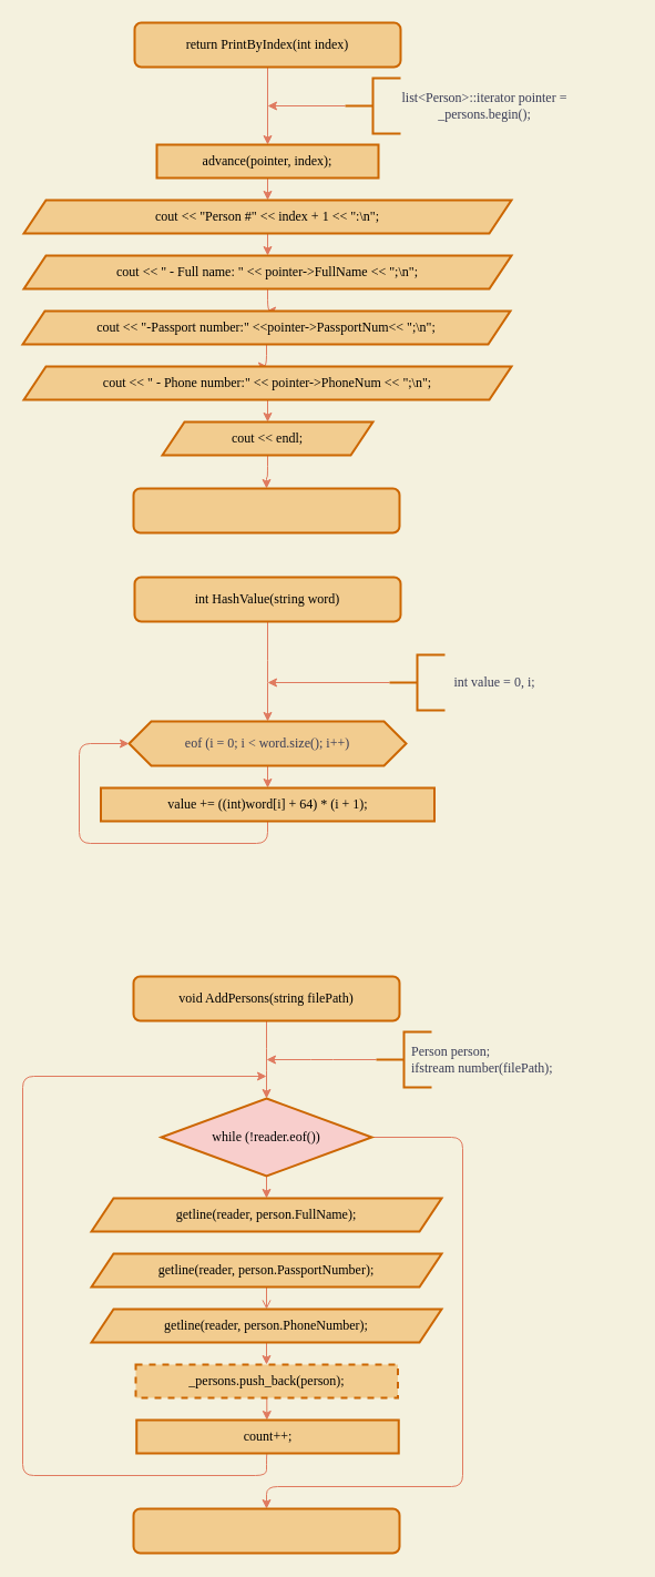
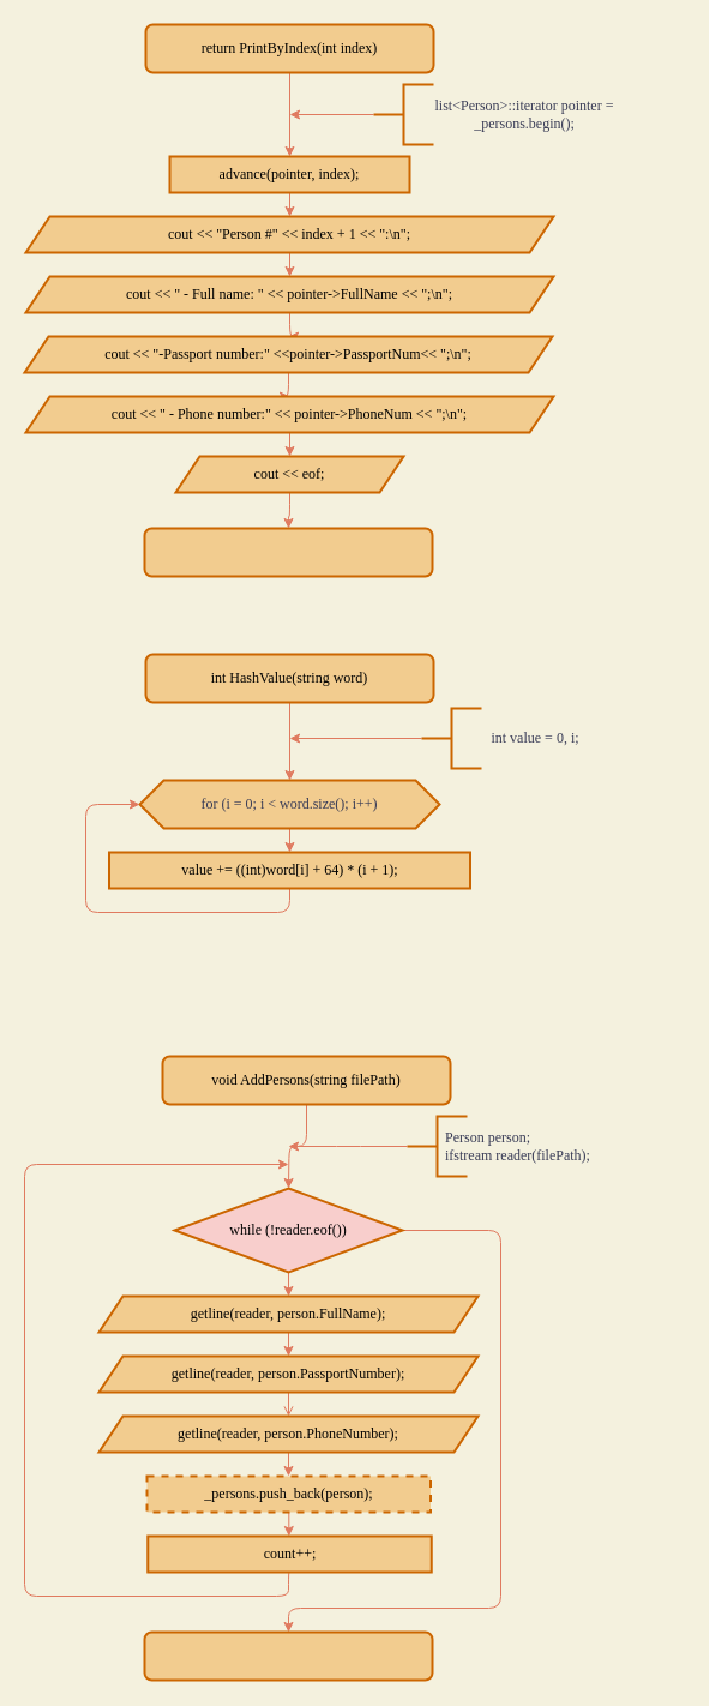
  <mxCell id="0" />
  <mxCell id="1" parent="0" />
  <mxCell id="2" style="edgeStyle=orthogonalEdgeStyle;curved=0;rounded=1;sketch=0;orthogonalLoop=1;jettySize=auto;html=1;strokeColor=#E07A5F;fillColor=#F2CC8F;fontFamily=Cascadia mono;fontColor=#393C56;entryX=0.5;entryY=0;entryDx=0;entryDy=0;" edge="1" parent="1" source="3" target="8"><mxGeometry relative="1" as="geometry"><mxPoint x="241" y="120" as="targetPoint" /></mxGeometry></mxCell>
  <mxCell id="3" value="return PrintByIndex(int index)" style="rounded=1;whiteSpace=wrap;html=1;labelBackgroundColor=none;sketch=0;strokeColor=#CC6600;strokeWidth=2;fillColor=#F2CC8F;fontFamily=Cascadia mono;fontColor=none;align=center;" vertex="1" parent="1"><mxGeometry x="121" y="20" width="240" height="40" as="geometry" /></mxCell>
  <mxCell id="4" style="edgeStyle=orthogonalEdgeStyle;curved=0;rounded=1;sketch=0;orthogonalLoop=1;jettySize=auto;html=1;strokeColor=#E07A5F;fillColor=#F2CC8F;fontFamily=Cascadia mono;fontColor=#393C56;" edge="1" parent="1" source="5"><mxGeometry relative="1" as="geometry"><mxPoint x="241" y="95" as="targetPoint" /></mxGeometry></mxCell>
  <mxCell id="5" value="" style="strokeWidth=2;html=1;shape=mxgraph.flowchart.annotation_2;align=left;labelPosition=right;pointerEvents=1;strokeColor=#CC6600;" vertex="1" parent="1"><mxGeometry x="311" y="70" width="50" height="50" as="geometry" /></mxCell>
  <mxCell id="6" value="list&amp;lt;Person&amp;gt;::iterator pointer = _persons.begin();" style="text;html=1;strokeColor=none;fillColor=none;align=center;verticalAlign=middle;whiteSpace=wrap;rounded=0;sketch=0;fontColor=#393C56;fontFamily=Cascadia mono;" vertex="1" parent="1"><mxGeometry x="337" y="70" width="200" height="50" as="geometry" /></mxCell>
  <mxCell id="7" style="edgeStyle=orthogonalEdgeStyle;curved=0;rounded=1;sketch=0;orthogonalLoop=1;jettySize=auto;html=1;strokeColor=#E07A5F;fillColor=#F2CC8F;fontFamily=Cascadia mono;fontColor=#393C56;" edge="1" parent="1" source="8"><mxGeometry relative="1" as="geometry"><mxPoint x="241" y="180" as="targetPoint" /></mxGeometry></mxCell>
  <mxCell id="8" value="advance(pointer, index);" style="rounded=0;whiteSpace=wrap;html=1;labelBackgroundColor=none;sketch=0;strokeColor=#CC6600;strokeWidth=2;fillColor=#F2CC8F;fontFamily=Cascadia mono;fontColor=none;align=center;" vertex="1" parent="1"><mxGeometry x="141" y="130" width="200" height="30" as="geometry" /></mxCell>
  <mxCell id="9" style="edgeStyle=orthogonalEdgeStyle;curved=0;rounded=1;sketch=0;orthogonalLoop=1;jettySize=auto;html=1;entryX=0.5;entryY=0;entryDx=0;entryDy=0;strokeColor=#E07A5F;fillColor=#F2CC8F;fontFamily=Cascadia mono;fontColor=#393C56;" edge="1" parent="1" source="10" target="12"><mxGeometry relative="1" as="geometry" /></mxCell>
  <mxCell id="10" value="cout &amp;lt;&amp;lt; &quot;Person #&quot; &amp;lt;&amp;lt; index + 1 &amp;lt;&amp;lt; &quot;:\n&quot;;" style="shape=parallelogram;perimeter=parallelogramPerimeter;whiteSpace=wrap;html=1;fixedSize=1;rounded=0;labelBackgroundColor=none;sketch=0;strokeColor=#CC6600;strokeWidth=2;fillColor=#F2CC8F;fontFamily=Cascadia mono;fontColor=none;align=center;" vertex="1" parent="1"><mxGeometry x="21" y="180" width="440" height="30" as="geometry" /></mxCell>
  <mxCell id="11" style="edgeStyle=orthogonalEdgeStyle;curved=0;rounded=1;sketch=0;orthogonalLoop=1;jettySize=auto;html=1;entryX=0.5;entryY=0;entryDx=0;entryDy=0;strokeColor=#E07A5F;fillColor=#F2CC8F;fontFamily=Cascadia mono;fontColor=#393C56;" edge="1" parent="1" source="12" target="14"><mxGeometry relative="1" as="geometry" /></mxCell>
  <mxCell id="12" value="cout &amp;lt;&amp;lt; &quot; - Full name: &quot; &amp;lt;&amp;lt; pointer-&amp;gt;FullName &amp;lt;&amp;lt; &quot;;\n&quot;;" style="shape=parallelogram;perimeter=parallelogramPerimeter;whiteSpace=wrap;html=1;fixedSize=1;rounded=0;labelBackgroundColor=none;sketch=0;strokeColor=#CC6600;strokeWidth=2;fillColor=#F2CC8F;fontFamily=Cascadia mono;fontColor=none;align=center;" vertex="1" parent="1"><mxGeometry x="21" y="230" width="440" height="30" as="geometry" /></mxCell>
  <mxCell id="13" style="edgeStyle=orthogonalEdgeStyle;curved=0;rounded=1;sketch=0;orthogonalLoop=1;jettySize=auto;html=1;entryX=0.5;entryY=0;entryDx=0;entryDy=0;strokeColor=#E07A5F;fillColor=#F2CC8F;fontFamily=Cascadia mono;fontColor=#393C56;" edge="1" parent="1" source="14" target="16"><mxGeometry relative="1" as="geometry" /></mxCell>
  <mxCell id="14" value="cout &amp;lt;&amp;lt; &quot;-Passport number:&quot; &amp;lt;&amp;lt;pointer-&amp;gt;PassportNum&amp;lt;&amp;lt; &quot;;\n&quot;;" style="shape=parallelogram;perimeter=parallelogramPerimeter;whiteSpace=wrap;html=1;fixedSize=1;rounded=0;labelBackgroundColor=none;sketch=0;strokeColor=#CC6600;strokeWidth=2;fillColor=#F2CC8F;fontFamily=Cascadia mono;fontColor=none;align=center;" vertex="1" parent="1"><mxGeometry x="20" y="280" width="440" height="30" as="geometry" /></mxCell>
  <mxCell id="15" style="edgeStyle=orthogonalEdgeStyle;curved=0;rounded=1;sketch=0;orthogonalLoop=1;jettySize=auto;html=1;entryX=0.5;entryY=0;entryDx=0;entryDy=0;strokeColor=#E07A5F;fillColor=#F2CC8F;fontFamily=Cascadia mono;fontColor=#393C56;" edge="1" parent="1" source="16" target="18"><mxGeometry relative="1" as="geometry" /></mxCell>
  <mxCell id="16" value="cout &amp;lt;&amp;lt; &quot; - Phone number:&quot; &amp;lt;&amp;lt; pointer-&amp;gt;PhoneNum &amp;lt;&amp;lt; &quot;;\n&quot;;" style="shape=parallelogram;perimeter=parallelogramPerimeter;whiteSpace=wrap;html=1;fixedSize=1;rounded=0;labelBackgroundColor=none;sketch=0;strokeColor=#CC6600;strokeWidth=2;fillColor=#F2CC8F;fontFamily=Cascadia mono;fontColor=none;align=center;" vertex="1" parent="1"><mxGeometry x="21" y="330" width="440" height="30" as="geometry" /></mxCell>
  <mxCell id="17" style="edgeStyle=orthogonalEdgeStyle;curved=0;rounded=1;sketch=0;orthogonalLoop=1;jettySize=auto;html=1;entryX=0.5;entryY=0;entryDx=0;entryDy=0;strokeColor=#E07A5F;fillColor=#F2CC8F;fontFamily=Cascadia mono;fontColor=#393C56;" edge="1" parent="1" source="18" target="19"><mxGeometry relative="1" as="geometry" /></mxCell>
- <mxCell id="18" value="cout &amp;lt;&amp;lt; endl;" style="shape=parallelogram;perimeter=parallelogramPerimeter;whiteSpace=wrap;html=1;fixedSize=1;rounded=0;labelBackgroundColor=none;sketch=0;strokeColor=#CC6600;strokeWidth=2;fillColor=#F2CC8F;fontFamily=Cascadia mono;fontColor=none;align=center;" vertex="1" parent="1"><mxGeometry x="146" y="380" width="190" height="30" as="geometry" /></mxCell>
+ <mxCell id="18" value="cout &amp;lt;&amp;lt; eof;" style="shape=parallelogram;perimeter=parallelogramPerimeter;whiteSpace=wrap;html=1;fixedSize=1;rounded=0;labelBackgroundColor=none;sketch=0;strokeColor=#CC6600;strokeWidth=2;fillColor=#F2CC8F;fontFamily=Cascadia mono;fontColor=none;align=center;" vertex="1" parent="1"><mxGeometry x="146" y="380" width="190" height="30" as="geometry" /></mxCell>
  <mxCell id="19" value="" style="rounded=1;whiteSpace=wrap;html=1;labelBackgroundColor=none;sketch=0;strokeColor=#CC6600;strokeWidth=2;fillColor=#F2CC8F;fontFamily=Cascadia mono;fontColor=none;align=center;" vertex="1" parent="1"><mxGeometry x="120" y="440" width="240" height="40" as="geometry" /></mxCell>
  <mxCell id="20" style="edgeStyle=orthogonalEdgeStyle;curved=0;rounded=1;sketch=0;orthogonalLoop=1;jettySize=auto;html=1;strokeColor=#E07A5F;fillColor=#F2CC8F;fontFamily=Cascadia mono;fontColor=#393C56;" edge="1" parent="1" source="21"><mxGeometry relative="1" as="geometry"><mxPoint x="241" y="650" as="targetPoint" /></mxGeometry></mxCell>
- <mxCell id="21" value="int HashValue(string word)" style="rounded=1;whiteSpace=wrap;html=1;labelBackgroundColor=none;sketch=0;strokeColor=#CC6600;strokeWidth=2;fillColor=#F2CC8F;fontFamily=Cascadia mono;fontColor=none;align=center;" vertex="1" parent="1"><mxGeometry x="121" y="520" width="240" height="40" as="geometry" /></mxCell>
+ <mxCell id="21" value="int HashValue(string word)" style="rounded=1;whiteSpace=wrap;html=1;labelBackgroundColor=none;sketch=0;strokeColor=#CC6600;strokeWidth=2;fillColor=#F2CC8F;fontFamily=Cascadia mono;fontColor=none;align=center;" vertex="1" parent="1"><mxGeometry x="121" y="545" width="240" height="40" as="geometry" /></mxCell>
  <mxCell id="22" style="edgeStyle=orthogonalEdgeStyle;curved=0;rounded=1;sketch=0;orthogonalLoop=1;jettySize=auto;html=1;strokeColor=#E07A5F;fillColor=#F2CC8F;fontFamily=Cascadia mono;fontColor=#393C56;" edge="1" parent="1" source="23"><mxGeometry relative="1" as="geometry"><mxPoint x="241" y="615" as="targetPoint" /></mxGeometry></mxCell>
  <mxCell id="23" value="" style="strokeWidth=2;html=1;shape=mxgraph.flowchart.annotation_2;align=left;labelPosition=right;pointerEvents=1;strokeColor=#CC6600;" vertex="1" parent="1"><mxGeometry x="351" y="590" width="50" height="50" as="geometry" /></mxCell>
  <mxCell id="24" value="int value = 0, i;" style="text;html=1;strokeColor=none;fillColor=none;align=center;verticalAlign=middle;whiteSpace=wrap;rounded=0;sketch=0;fontColor=#393C56;fontFamily=Cascadia mono;" vertex="1" parent="1"><mxGeometry x="371" y="597.5" width="150" height="35" as="geometry" /></mxCell>
  <mxCell id="25" style="edgeStyle=orthogonalEdgeStyle;curved=0;rounded=1;sketch=0;orthogonalLoop=1;jettySize=auto;html=1;entryX=0.5;entryY=0;entryDx=0;entryDy=0;strokeColor=#E07A5F;fillColor=#F2CC8F;fontFamily=Cascadia mono;fontColor=#393C56;" edge="1" parent="1" source="26" target="28"><mxGeometry relative="1" as="geometry" /></mxCell>
- <mxCell id="26" value="eof (i = 0; i &amp;lt; word.size(); i++)" style="shape=hexagon;perimeter=hexagonPerimeter2;whiteSpace=wrap;html=1;fixedSize=1;rounded=0;sketch=0;strokeColor=#CC6600;fillColor=#F2CC8F;fontFamily=Cascadia mono;fontColor=#393C56;strokeWidth=2;" vertex="1" parent="1"><mxGeometry x="116" y="650" width="250" height="40" as="geometry" /></mxCell>
+ <mxCell id="26" value="for (i = 0; i &amp;lt; word.size(); i++)" style="shape=hexagon;perimeter=hexagonPerimeter2;whiteSpace=wrap;html=1;fixedSize=1;rounded=0;sketch=0;strokeColor=#CC6600;fillColor=#F2CC8F;fontFamily=Cascadia mono;fontColor=#393C56;strokeWidth=2;" vertex="1" parent="1"><mxGeometry x="116" y="650" width="250" height="40" as="geometry" /></mxCell>
  <mxCell id="27" style="edgeStyle=orthogonalEdgeStyle;curved=0;rounded=1;sketch=0;orthogonalLoop=1;jettySize=auto;html=1;strokeColor=#E07A5F;fillColor=#F2CC8F;fontFamily=Cascadia mono;fontColor=#393C56;entryX=0;entryY=0.5;entryDx=0;entryDy=0;" edge="1" parent="1" source="28" target="26"><mxGeometry relative="1" as="geometry"><mxPoint x="77" y="670" as="targetPoint" /><Array as="points"><mxPoint x="241" y="760" /><mxPoint x="71" y="760" /><mxPoint x="71" y="670" /></Array></mxGeometry></mxCell>
  <mxCell id="28" value="value += ((int)word[i] + 64) * (i + 1);" style="rounded=0;whiteSpace=wrap;html=1;labelBackgroundColor=none;sketch=0;strokeColor=#CC6600;strokeWidth=2;fillColor=#F2CC8F;fontFamily=Cascadia mono;fontColor=none;align=center;" vertex="1" parent="1"><mxGeometry x="90.5" y="710" width="301" height="30" as="geometry" /></mxCell>
  <mxCell id="29" style="edgeStyle=orthogonalEdgeStyle;curved=0;rounded=1;sketch=0;orthogonalLoop=1;jettySize=auto;html=1;strokeColor=#E07A5F;fillColor=#F2CC8F;fontFamily=Cascadia mono;fontColor=#393C56;" edge="1" parent="1" source="30"><mxGeometry relative="1" as="geometry"><mxPoint x="240" y="990" as="targetPoint" /></mxGeometry></mxCell>
- <mxCell id="30" value="void AddPersons(string filePath)" style="rounded=1;whiteSpace=wrap;html=1;labelBackgroundColor=none;sketch=0;strokeColor=#CC6600;strokeWidth=2;fillColor=#F2CC8F;fontFamily=Cascadia mono;fontColor=none;align=center;" vertex="1" parent="1"><mxGeometry x="120" y="880" width="240" height="40" as="geometry" /></mxCell>
+ <mxCell id="30" value="void AddPersons(string filePath)" style="rounded=1;whiteSpace=wrap;html=1;labelBackgroundColor=none;sketch=0;strokeColor=#CC6600;strokeWidth=2;fillColor=#F2CC8F;fontFamily=Cascadia mono;fontColor=none;align=center;" vertex="1" parent="1"><mxGeometry x="135" y="880" width="240" height="40" as="geometry" /></mxCell>
  <mxCell id="31" style="edgeStyle=orthogonalEdgeStyle;curved=0;rounded=1;sketch=0;orthogonalLoop=1;jettySize=auto;html=1;strokeColor=#E07A5F;fillColor=#F2CC8F;fontFamily=Cascadia mono;fontColor=#393C56;" edge="1" parent="1" source="32"><mxGeometry relative="1" as="geometry"><mxPoint x="240" y="955" as="targetPoint" /></mxGeometry></mxCell>
  <mxCell id="32" value="" style="strokeWidth=2;html=1;shape=mxgraph.flowchart.annotation_2;align=left;labelPosition=right;pointerEvents=1;strokeColor=#CC6600;" vertex="1" parent="1"><mxGeometry x="339" y="930" width="50" height="50" as="geometry" /></mxCell>
- <mxCell id="33" value="&lt;div&gt;Person person;&lt;/div&gt;&lt;div&gt;&lt;span&gt;ifstream number(filePath);&lt;/span&gt;&lt;/div&gt;" style="text;html=1;strokeColor=none;fillColor=none;align=left;verticalAlign=middle;whiteSpace=wrap;rounded=0;sketch=0;fontColor=#393C56;fontFamily=Cascadia mono;" vertex="1" parent="1"><mxGeometry x="369" y="937.5" width="200" height="35" as="geometry" /></mxCell>
+ <mxCell id="33" value="&lt;div&gt;Person person;&lt;/div&gt;&lt;div&gt;&lt;span&gt;ifstream reader(filePath);&lt;/span&gt;&lt;/div&gt;" style="text;html=1;strokeColor=none;fillColor=none;align=left;verticalAlign=middle;whiteSpace=wrap;rounded=0;sketch=0;fontColor=#393C56;fontFamily=Cascadia mono;" vertex="1" parent="1"><mxGeometry x="369" y="937.5" width="200" height="35" as="geometry" /></mxCell>
  <mxCell id="34" style="edgeStyle=orthogonalEdgeStyle;curved=0;rounded=1;sketch=0;orthogonalLoop=1;jettySize=auto;html=1;entryX=0.5;entryY=0;entryDx=0;entryDy=0;strokeColor=#E07A5F;fillColor=#F2CC8F;fontFamily=Cascadia mono;fontColor=#393C56;" edge="1" parent="1" source="36" target="38"><mxGeometry relative="1" as="geometry" /></mxCell>
  <mxCell id="35" style="edgeStyle=orthogonalEdgeStyle;curved=0;rounded=1;sketch=0;orthogonalLoop=1;jettySize=auto;html=1;strokeColor=#E07A5F;fillColor=#F2CC8F;fontFamily=Cascadia mono;fontColor=#393C56;" edge="1" parent="1" source="36"><mxGeometry relative="1" as="geometry"><mxPoint x="240" y="1360" as="targetPoint" /><Array as="points"><mxPoint x="417" y="1025" /><mxPoint x="417" y="1340" /><mxPoint x="240" y="1340" /></Array></mxGeometry></mxCell>
  <mxCell id="36" value="while (!reader.eof())" style="rhombus;whiteSpace=wrap;html=1;rounded=0;labelBackgroundColor=none;sketch=0;strokeColor=#CC6600;strokeWidth=2;fillColor=#f8cecc;fontFamily=Cascadia mono;fontColor=none;align=center;" vertex="1" parent="1"><mxGeometry x="145" y="990" width="190" height="70" as="geometry" /></mxCell>
+ <mxCell id="37" style="edgeStyle=orthogonalEdgeStyle;curved=0;rounded=1;sketch=0;orthogonalLoop=1;jettySize=auto;html=1;entryX=0.5;entryY=0;entryDx=0;entryDy=0;strokeColor=#E07A5F;fillColor=#F2CC8F;fontFamily=Cascadia mono;fontColor=#393C56;" edge="1" parent="1" source="38" target="40"><mxGeometry relative="1" as="geometry" /></mxCell>
  <mxCell id="38" value="getline(reader, person.FullName);" style="shape=parallelogram;perimeter=parallelogramPerimeter;whiteSpace=wrap;html=1;fixedSize=1;rounded=0;labelBackgroundColor=none;sketch=0;strokeColor=#CC6600;strokeWidth=2;fillColor=#F2CC8F;fontFamily=Cascadia mono;fontColor=none;align=center;" vertex="1" parent="1"><mxGeometry x="82" y="1080" width="316" height="30" as="geometry" /></mxCell>
  <mxCell id="39" style="edgeStyle=orthogonalEdgeStyle;curved=0;rounded=1;sketch=0;orthogonalLoop=1;jettySize=auto;html=1;entryX=0.5;entryY=0;entryDx=0;entryDy=0;strokeColor=#E07A5F;fillColor=#F2CC8F;fontFamily=Cascadia mono;fontColor=#393C56;endArrow=open;" edge="1" parent="1" source="40" target="42"><mxGeometry relative="1" as="geometry" /></mxCell>
  <mxCell id="40" value="getline(reader, person.PassportNumber);" style="shape=parallelogram;perimeter=parallelogramPerimeter;whiteSpace=wrap;html=1;fixedSize=1;rounded=0;labelBackgroundColor=none;sketch=0;strokeColor=#CC6600;strokeWidth=2;fillColor=#F2CC8F;fontFamily=Cascadia mono;fontColor=none;align=center;" vertex="1" parent="1"><mxGeometry x="82" y="1130" width="316" height="30" as="geometry" /></mxCell>
  <mxCell id="41" style="edgeStyle=orthogonalEdgeStyle;curved=0;rounded=1;sketch=0;orthogonalLoop=1;jettySize=auto;html=1;entryX=0.5;entryY=0;entryDx=0;entryDy=0;strokeColor=#E07A5F;fillColor=#F2CC8F;fontFamily=Cascadia mono;fontColor=#393C56;" edge="1" parent="1" source="42" target="44"><mxGeometry relative="1" as="geometry" /></mxCell>
  <mxCell id="42" value="getline(reader, person.PhoneNumber);" style="shape=parallelogram;perimeter=parallelogramPerimeter;whiteSpace=wrap;html=1;fixedSize=1;rounded=0;labelBackgroundColor=none;sketch=0;strokeColor=#CC6600;strokeWidth=2;fillColor=#F2CC8F;fontFamily=Cascadia mono;fontColor=none;align=center;" vertex="1" parent="1"><mxGeometry x="82" y="1180" width="316" height="30" as="geometry" /></mxCell>
  <mxCell id="43" style="edgeStyle=orthogonalEdgeStyle;curved=0;rounded=1;sketch=0;orthogonalLoop=1;jettySize=auto;html=1;entryX=0.5;entryY=0;entryDx=0;entryDy=0;strokeColor=#E07A5F;fillColor=#F2CC8F;fontFamily=Cascadia mono;fontColor=#393C56;" edge="1" parent="1" source="44" target="46"><mxGeometry relative="1" as="geometry" /></mxCell>
  <mxCell id="44" value="_persons.push_back(person);" style="rounded=0;whiteSpace=wrap;html=1;labelBackgroundColor=none;sketch=0;strokeColor=#CC6600;strokeWidth=2;fillColor=#F2CC8F;fontFamily=Cascadia mono;fontColor=none;align=center;dashed=1;" vertex="1" parent="1"><mxGeometry x="122" y="1230" width="236.5" height="30" as="geometry" /></mxCell>
  <mxCell id="45" style="edgeStyle=orthogonalEdgeStyle;curved=0;rounded=1;sketch=0;orthogonalLoop=1;jettySize=auto;html=1;strokeColor=#E07A5F;fillColor=#F2CC8F;fontFamily=Cascadia mono;fontColor=#393C56;exitX=0.5;exitY=1;exitDx=0;exitDy=0;" edge="1" parent="1" source="46"><mxGeometry relative="1" as="geometry"><mxPoint x="240" y="970" as="targetPoint" /><mxPoint x="244.048" y="1310" as="sourcePoint" /><Array as="points"><mxPoint x="240" y="1310" /><mxPoint x="240" y="1330" /><mxPoint x="20" y="1330" /><mxPoint x="20" y="970" /></Array></mxGeometry></mxCell>
  <mxCell id="46" value="count++;" style="rounded=0;whiteSpace=wrap;html=1;labelBackgroundColor=none;sketch=0;strokeColor=#CC6600;strokeWidth=2;fillColor=#F2CC8F;fontFamily=Cascadia mono;fontColor=none;align=center;" vertex="1" parent="1"><mxGeometry x="122.75" y="1280" width="236.5" height="30" as="geometry" /></mxCell>
  <mxCell id="47" value="" style="rounded=1;whiteSpace=wrap;html=1;labelBackgroundColor=none;sketch=0;strokeColor=#CC6600;strokeWidth=2;fillColor=#F2CC8F;fontFamily=Cascadia mono;fontColor=none;align=center;" vertex="1" parent="1"><mxGeometry x="120" y="1360" width="240" height="40" as="geometry" /></mxCell>
